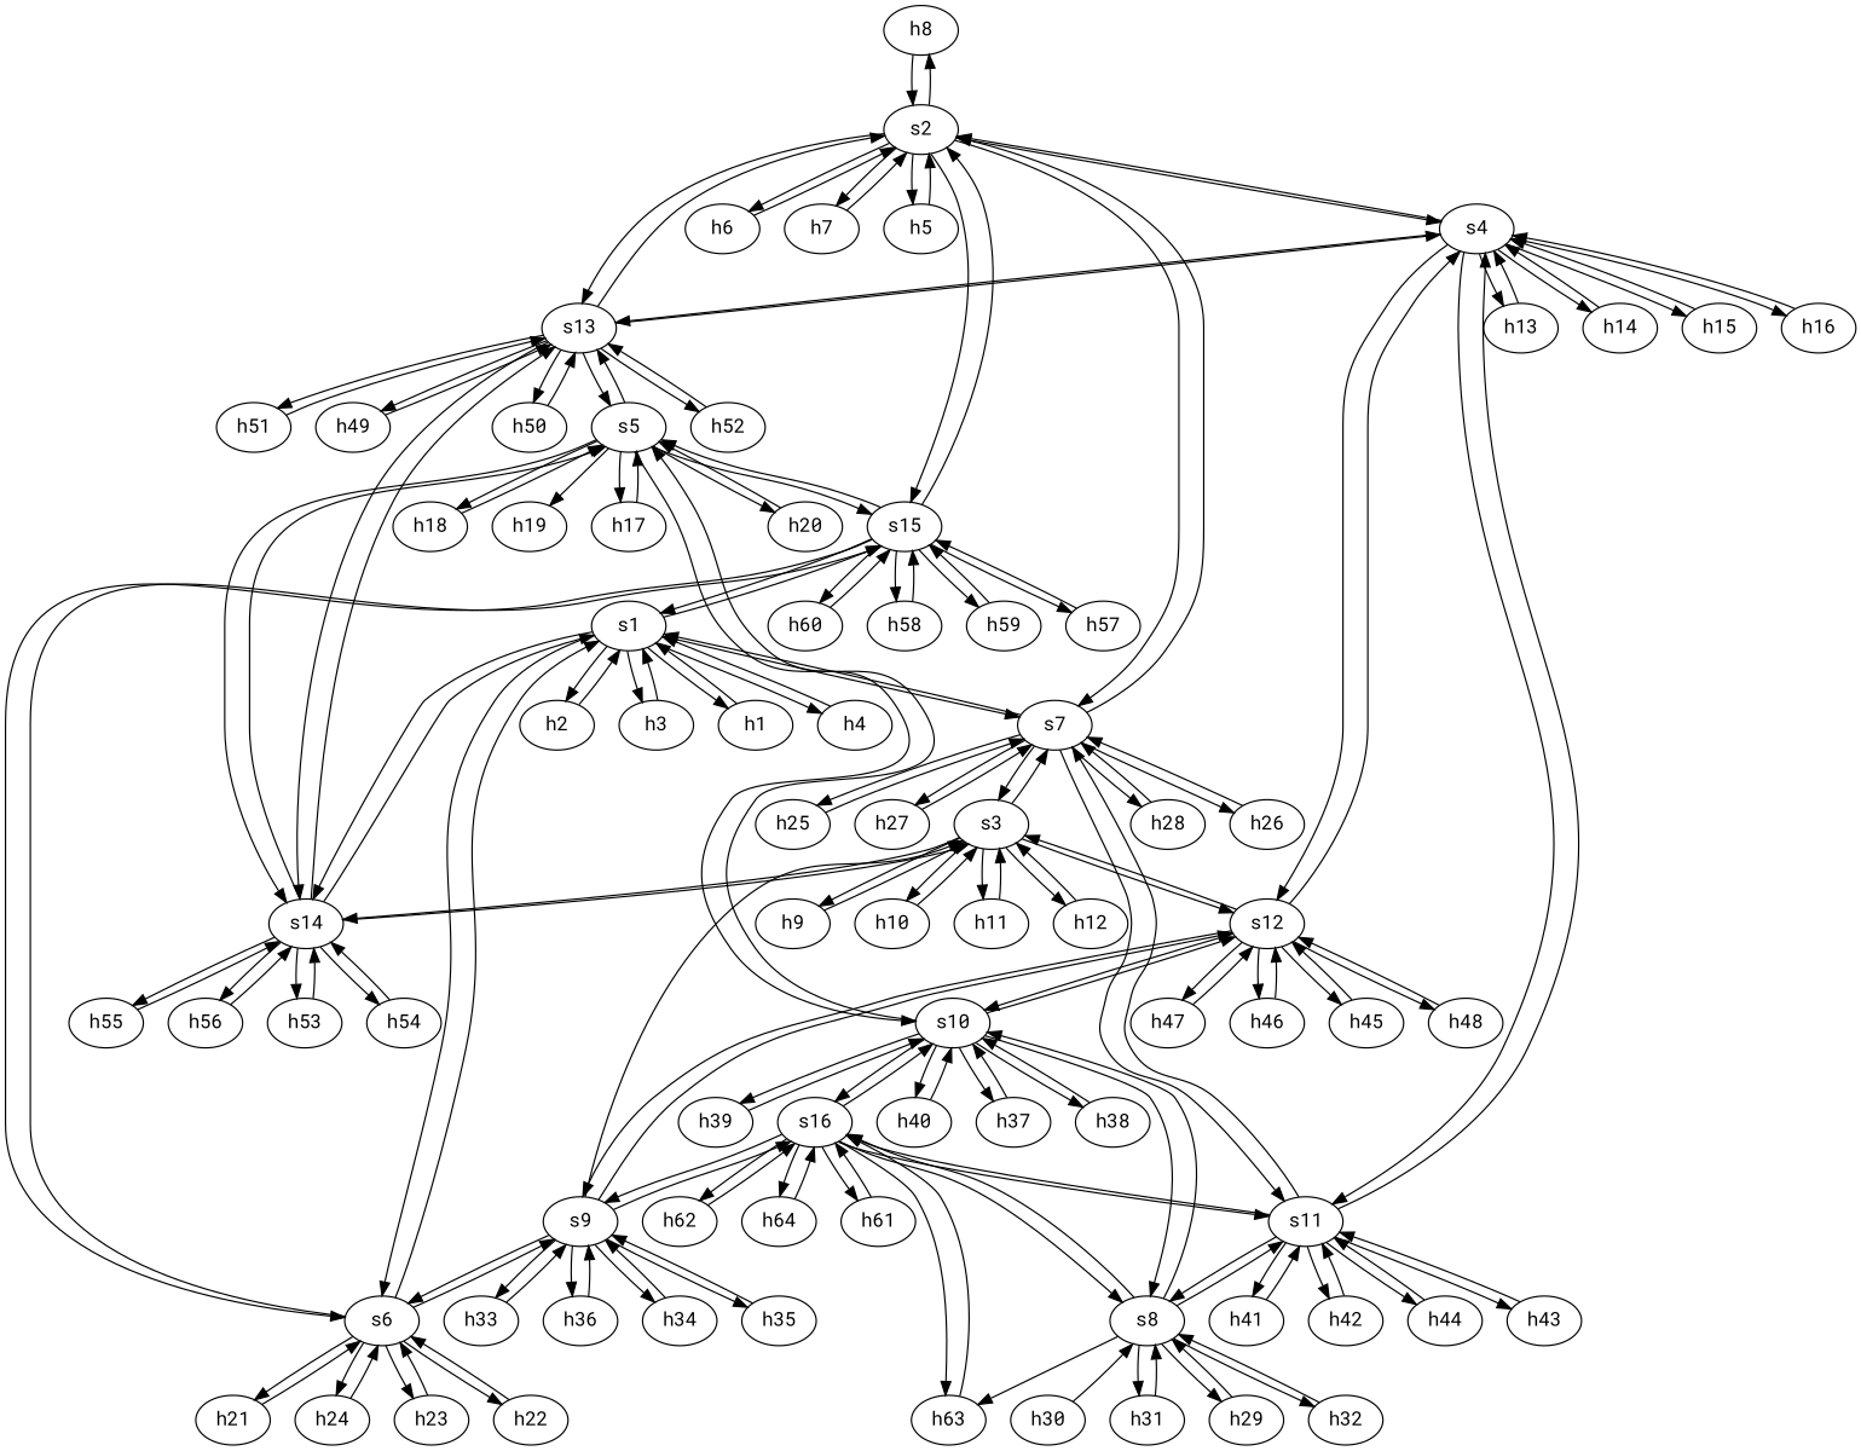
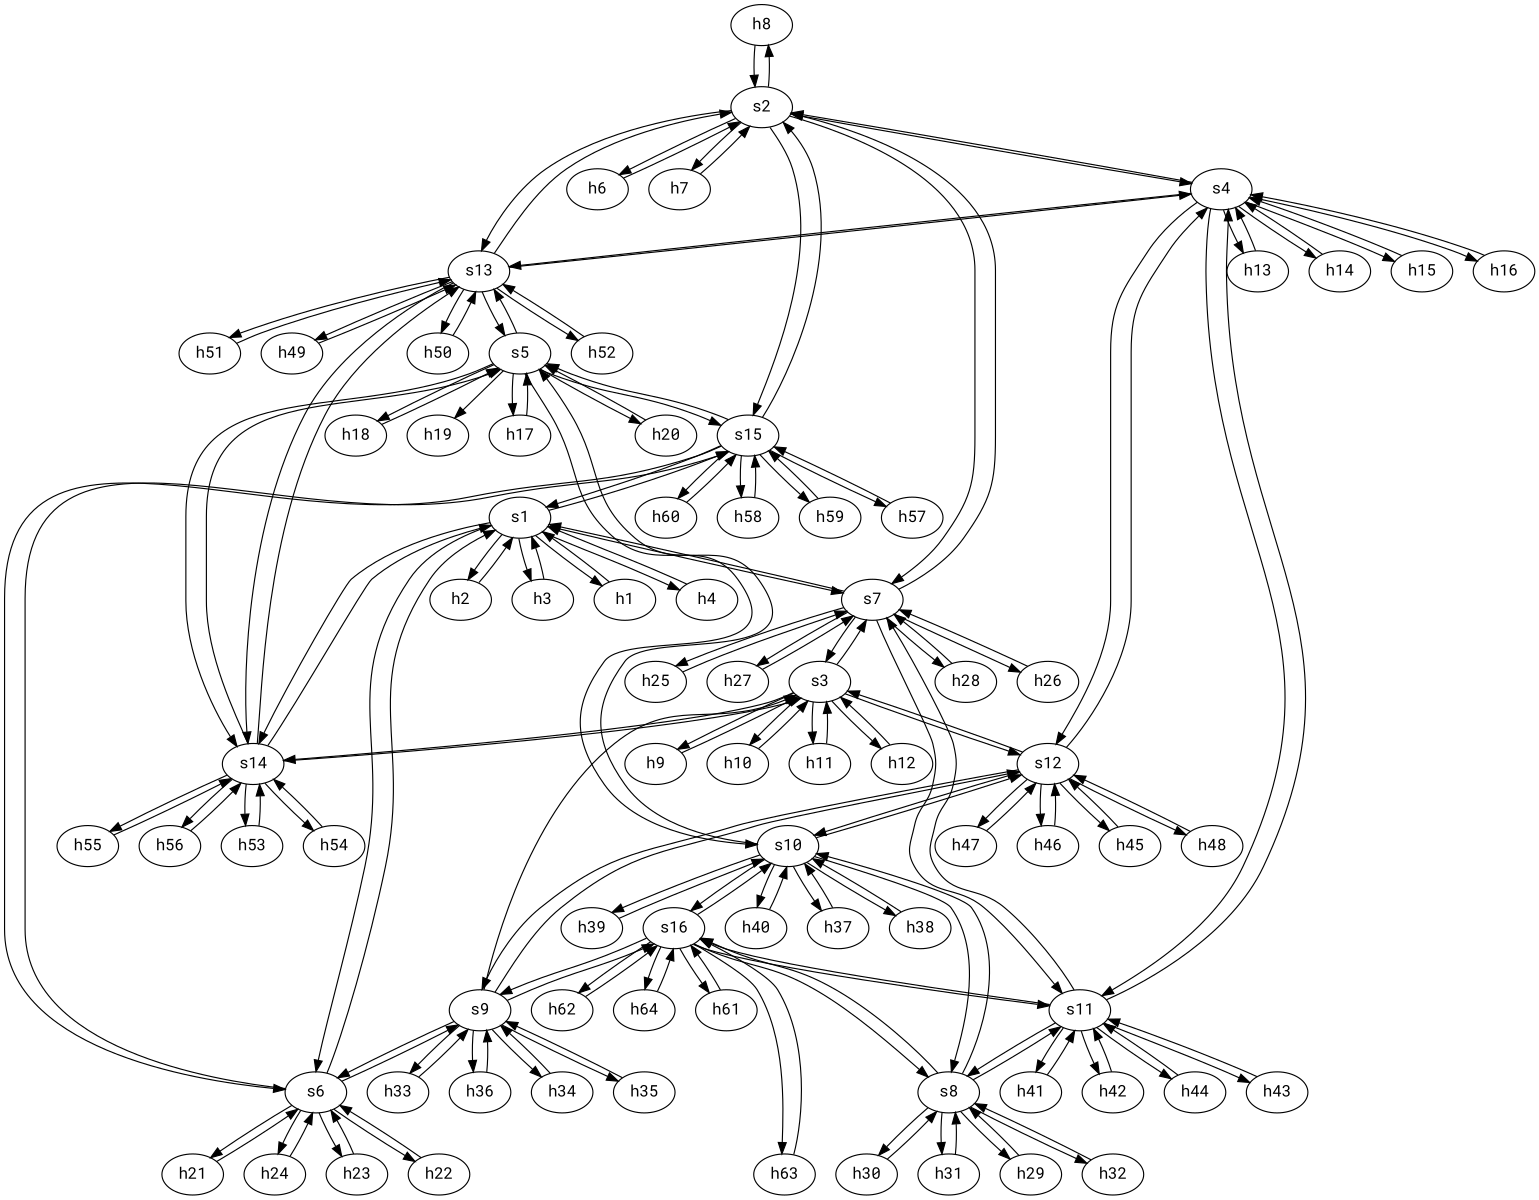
  strict digraph {
    fontname="Roboto Mono"
    node [fontname="Roboto Mono" type=host]
    edge [capacity="1Gbps" cost=1 dst_port=0 fontname="Roboto Mono" src_port=0]
    h8 [ip="111.0.0.8" mac="0:0:0:0:0:8"]
    s2 [type=switch]
    s13 [type=switch]
    h6 [ip="111.0.0.6" mac="0:0:0:0:0:6"]
    h7 [ip="111.0.0.7" mac="0:0:0:0:0:7"]
-   h5 [ip="111.0.0.5" mac="0:0:0:0:0:5"]
    s15 [type=switch]
    s7 [type=switch]
    s4 [type=switch]
    s14 [type=switch]
    h52 [ip="111.0.0.52" mac="0:0:0:0:0:34"]
    h51 [ip="111.0.0.51" mac="0:0:0:0:0:33"]
    h49 [ip="111.0.0.49" mac="0:0:0:0:0:31"]
    s5 [type=switch]
    h50 [ip="111.0.0.50" mac="0:0:0:0:0:32"]
    s1 [type=switch]
    s6 [type=switch]
    h60 [ip="111.0.0.60" mac="0:0:0:0:0:3c"]
    h58 [ip="111.0.0.58" mac="0:0:0:0:0:3a"]
    h59 [ip="111.0.0.59" mac="0:0:0:0:0:3b"]
    h57 [ip="111.0.0.57" mac="0:0:0:0:0:39"]
    s3 [type=switch]
    s11 [type=switch]
    h28 [ip="111.0.0.28" mac="0:0:0:0:0:1c"]
    h26 [ip="111.0.0.26" mac="0:0:0:0:0:1a"]
    h25 [ip="111.0.0.25" mac="0:0:0:0:0:19"]
    h27 [ip="111.0.0.27" mac="0:0:0:0:0:1b"]
    s12 [type=switch]
    h13 [ip="111.0.0.13" mac="0:0:0:0:0:d"]
    h14 [ip="111.0.0.14" mac="0:0:0:0:0:e"]
    h15 [ip="111.0.0.15" mac="0:0:0:0:0:f"]
    h16 [ip="111.0.0.16" mac="0:0:0:0:0:10"]
    h9 [ip="111.0.0.9" mac="0:0:0:0:0:9"]
    h10 [ip="111.0.0.10" mac="0:0:0:0:0:a"]
    h11 [ip="111.0.0.11" mac="0:0:0:0:0:b"]
    h12 [ip="111.0.0.12" mac="0:0:0:0:0:c"]
    h53 [ip="111.0.0.53" mac="0:0:0:0:0:35"]
    h54 [ip="111.0.0.54" mac="0:0:0:0:0:36"]
    h55 [ip="111.0.0.55" mac="0:0:0:0:0:37"]
    h56 [ip="111.0.0.56" mac="0:0:0:0:0:38"]
    s9 [type=switch]
    h47 [ip="111.0.0.47" mac="0:0:0:0:0:2f"]
    h46 [ip="111.0.0.46" mac="0:0:0:0:0:2e"]
    h45 [ip="111.0.0.45" mac="0:0:0:0:0:2d"]
    s10 [type=switch]
    h48 [ip="111.0.0.48" mac="0:0:0:0:0:30"]
    s16 [type=switch]
    h33 [ip="111.0.0.33" mac="0:0:0:0:0:21"]
    h36 [ip="111.0.0.36" mac="0:0:0:0:0:24"]
    h34 [ip="111.0.0.34" mac="0:0:0:0:0:22"]
    h35 [ip="111.0.0.35" mac="0:0:0:0:0:23"]
    h20 [ip="111.0.0.20" mac="0:0:0:0:0:14"]
    h18 [ip="111.0.0.18" mac="0:0:0:0:0:12"]
    h19 [ip="111.0.0.19" mac="0:0:0:0:0:13"]
    h17 [ip="111.0.0.17" mac="0:0:0:0:0:11"]
    h2 [ip="111.0.0.2" mac="0:0:0:0:0:2"]
    h3 [ip="111.0.0.3" mac="0:0:0:0:0:3"]
    h1 [ip="111.0.0.1" mac="0:0:0:0:0:1"]
    h4 [ip="111.0.0.4" mac="0:0:0:0:0:4"]
    h23 [ip="111.0.0.23" mac="0:0:0:0:0:17"]
    h22 [ip="111.0.0.22" mac="0:0:0:0:0:16"]
    h21 [ip="111.0.0.21" mac="0:0:0:0:0:15"]
    h24 [ip="111.0.0.24" mac="0:0:0:0:0:18"]
    s8 [type=switch]
    h40 [ip="111.0.0.40" mac="0:0:0:0:0:28"]
    h37 [ip="111.0.0.37" mac="0:0:0:0:0:25"]
    h38 [ip="111.0.0.38" mac="0:0:0:0:0:26"]
    h39 [ip="111.0.0.39" mac="0:0:0:0:0:27"]
    h44 [ip="111.0.0.44" mac="0:0:0:0:0:2c"]
    h43 [ip="111.0.0.43" mac="0:0:0:0:0:2b"]
    h41 [ip="111.0.0.41" mac="0:0:0:0:0:29"]
    h42 [ip="111.0.0.42" mac="0:0:0:0:0:2a"]
    h61 [ip="111.0.0.61" mac="0:0:0:0:0:3d"]
    h63 [ip="111.0.0.63" mac="0:0:0:0:0:3f"]
    h62 [ip="111.0.0.62" mac="0:0:0:0:0:3e"]
    h64 [ip="111.0.0.64" mac="0:0:0:0:0:40"]
    h29 [ip="111.0.0.29" mac="0:0:0:0:0:1d"]
    h32 [ip="111.0.0.32" mac="0:0:0:0:0:20"]
    h30 [ip="111.0.0.30" mac="0:0:0:0:0:1e"]
    h31 [ip="111.0.0.31" mac="0:0:0:0:0:1f"]
    h8 -> s2 [dst_port=7]
    s2 -> h8 [src_port=7]
    s2 -> s13
    s2 -> h6 [src_port=5]
    s2 -> h7 [src_port=6]
-   s2 -> h5 [src_port=4]
    s2 -> s15 [src_port=2]
    s2 -> s7 [dst_port=1 src_port=1]
    s2 -> s4 [dst_port=1 src_port=3]
    s13 -> s2
    s13 -> s4 [src_port=3]
    s13 -> s14 [dst_port=1 src_port=1]
    s13 -> h52 [src_port=7]
    s13 -> h51 [src_port=6]
    s13 -> h49 [src_port=4]
    s13 -> s5 [src_port=2]
    s13 -> h50 [src_port=5]
    h6 -> s2 [dst_port=5]
    h7 -> s2 [dst_port=6]
-   h5 -> s2 [dst_port=4]
    s15 -> s2 [dst_port=2]
    s15 -> s5 [dst_port=2 src_port=3]
    s15 -> s1 [dst_port=2 src_port=1]
    s15 -> s6 [dst_port=3 src_port=2]
    s15 -> h60 [src_port=7]
    s15 -> h58 [src_port=5]
    s15 -> h59 [src_port=6]
    s15 -> h57 [src_port=4]
    s7 -> s2 [dst_port=1 src_port=1]
    s7 -> s1 [src_port=2]
    s7 -> s3 [dst_port=2]
    s7 -> s11 [dst_port=1 src_port=3]
    s7 -> h28 [src_port=7]
    s7 -> h26 [src_port=5]
    s7 -> h25 [src_port=4]
    s7 -> h27 [src_port=6]
    s4 -> s2 [dst_port=3 src_port=1]
    s4 -> s13 [dst_port=3]
    s4 -> s11 [dst_port=3 src_port=2]
    s4 -> s12 [dst_port=3 src_port=3]
    s4 -> h13 [src_port=4]
    s4 -> h14 [src_port=5]
    s4 -> h15 [src_port=6]
    s4 -> h16 [src_port=7]
    s14 -> s13 [dst_port=1]
    s14 -> s5 [dst_port=3 src_port=3]
    s14 -> s1 [dst_port=3 src_port=2]
    s14 -> s3 [dst_port=3 src_port=1]
    s14 -> h53 [src_port=4]
    s14 -> h54 [src_port=5]
    s14 -> h55 [src_port=6]
    s14 -> h56 [src_port=7]
    h52 -> s13 [dst_port=7]
    h51 -> s13 [dst_port=6]
    h49 -> s13 [dst_port=4]
    s5 -> s13 [dst_port=2]
    s5 -> s15 [dst_port=3 src_port=2]
    s5 -> s14 [dst_port=3 src_port=3]
    s5 -> s10 [dst_port=3 src_port=1]
    s5 -> h20 [src_port=7]
    s5 -> h18 [src_port=5]
    s5 -> h19 [src_port=6]
    s5 -> h17 [src_port=4]
    h50 -> s13 [dst_port=5]
    s1 -> s15 [dst_port=1 src_port=2]
    s1 -> s7 [dst_port=2]
    s1 -> s14 [dst_port=2 src_port=3]
    s1 -> s6 [src_port=1]
    s1 -> h2 [src_port=5]
    s1 -> h3 [src_port=6]
    s1 -> h1 [src_port=4]
    s1 -> h4 [src_port=7]
    s6 -> s15 [dst_port=2 src_port=3]
    s6 -> s1 [dst_port=1 src_port=2]
    s6 -> s9 [dst_port=2]
    s6 -> h23 [src_port=6]
    s6 -> h22 [src_port=5]
    s6 -> h21 [src_port=4]
    s6 -> h24 [src_port=7]
    h60 -> s15 [dst_port=7]
    h58 -> s15 [dst_port=5]
    h59 -> s15 [dst_port=6]
    h57 -> s15 [dst_port=4]
    s3 -> s7 [src_port=2]
    s3 -> s14 [src_port=3]
    s3 -> s12
    s3 -> h9 [src_port=4]
    s3 -> h10 [src_port=5]
    s3 -> h11 [src_port=6]
    s3 -> h12 [src_port=7]
    s11 -> s7 [dst_port=3 src_port=1]
    s11 -> s4 [dst_port=2 src_port=3]
    s11 -> s16 [dst_port=2 src_port=2]
    s11 -> s8
    s11 -> h44 [src_port=7]
    s11 -> h43 [src_port=6]
    s11 -> h41 [src_port=4]
    s11 -> h42 [src_port=5]
    h28 -> s7 [dst_port=7]
    h26 -> s7 [dst_port=5]
    h25 -> s7 [dst_port=4]
    h27 -> s7 [dst_port=6]
    s12 -> s4 [dst_port=3 src_port=3]
    s12 -> s3
    s12 -> s9 [dst_port=1 src_port=1]
    s12 -> h47 [src_port=6]
    s12 -> h46 [src_port=5]
    s12 -> h45 [src_port=4]
    s12 -> s10 [src_port=2]
    s12 -> h48 [src_port=7]
    h13 -> s4 [dst_port=4]
    h14 -> s4 [dst_port=5]
    h15 -> s4 [dst_port=6]
    h16 -> s4 [dst_port=7]
    h9 -> s3 [dst_port=4]
    h10 -> s3 [dst_port=5]
    h11 -> s3 [dst_port=6]
    h12 -> s3 [dst_port=7]
    h53 -> s14 [dst_port=4]
    h54 -> s14 [dst_port=5]
    h55 -> s14 [dst_port=6]
    h56 -> s14 [dst_port=7]
    s9 -> s6 [dst_port=2 src_port=2]
    s9 -> s3 [dst_port=1]
    s9 -> s12 [dst_port=1 src_port=1]
    s9 -> s16 [src_port=3]
    s9 -> h33 [src_port=4]
    s9 -> h36 [src_port=7]
    s9 -> h34 [src_port=5]
    s9 -> h35 [src_port=6]
    h47 -> s12 [dst_port=6]
    h46 -> s12 [dst_port=5]
    h45 -> s12 [dst_port=4]
    s10 -> s5 [dst_port=1 src_port=3]
    s10 -> s12 [dst_port=2]
    s10 -> s16 [dst_port=3 src_port=2]
    s10 -> s8 [dst_port=1 src_port=1]
    s10 -> h40 [src_port=7]
    s10 -> h37 [src_port=4]
    s10 -> h38 [src_port=5]
    s10 -> h39 [src_port=6]
    h48 -> s12 [dst_port=7]
    s16 -> s11 [dst_port=2 src_port=3]
    s16 -> s9 [dst_port=3]
    s16 -> s10 [dst_port=2 src_port=1]
    s16 -> s8 [dst_port=3 src_port=2]
    s16 -> h61 [src_port=4]
    s16 -> h63 [src_port=6]
    s16 -> h62 [src_port=5]
    s16 -> h64 [src_port=7]
    h33 -> s9 [dst_port=4]
    h36 -> s9 [dst_port=7]
    h34 -> s9 [dst_port=5]
    h35 -> s9 [dst_port=6]
    h20 -> s5 [dst_port=7]
    h18 -> s5 [dst_port=5]
    h17 -> s5 [dst_port=4]
    h2 -> s1 [dst_port=5]
    h3 -> s1 [dst_port=6]
    h1 -> s1 [dst_port=4]
    h4 -> s1 [dst_port=7]
    h23 -> s6 [dst_port=6]
    h22 -> s6 [dst_port=5]
    h21 -> s6 [dst_port=4]
    h24 -> s6 [dst_port=7]
    s8 -> s11
    s8 -> s10 [dst_port=1 src_port=1]
    s8 -> s16 [dst_port=1 src_port=3]
    s8 -> h29 [src_port=4]
    s8 -> h32 [src_port=7]
-   s8 -> h63 [src_port=5]
+   s8 -> h30 [src_port=5]
    s8 -> h31 [src_port=6]
    h40 -> s10 [dst_port=7]
    h37 -> s10 [dst_port=4]
    h38 -> s10 [dst_port=5]
    h39 -> s10 [dst_port=6]
    h44 -> s11 [dst_port=7]
    h43 -> s11 [dst_port=6]
    h41 -> s11 [dst_port=4]
    h42 -> s11 [dst_port=5]
    h61 -> s16 [dst_port=4]
    h63 -> s16 [dst_port=6]
    h62 -> s16 [dst_port=5]
    h64 -> s16 [dst_port=7]
    h29 -> s8 [dst_port=4]
    h32 -> s8 [dst_port=7]
    h30 -> s8 [dst_port=5]
    h31 -> s8 [dst_port=6]
  }
